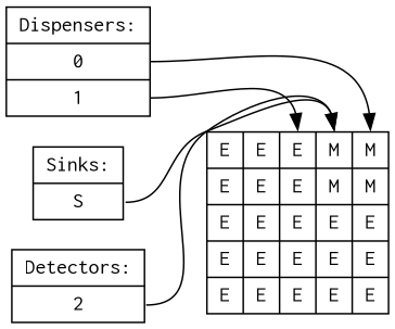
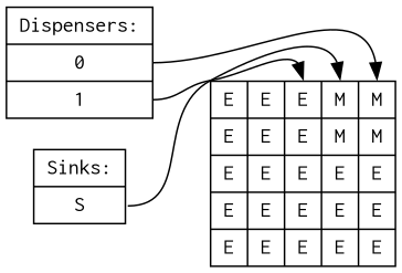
  digraph {
    rankdir=LR
    node [fontname=Inconsolata shape=record]
    edge [headport=f03]
    n1 [label="Dispensers:|<d5>0|<d2>1"]
    n2 [label="{<f00>E|<f01>E|<f02>E|<f03>M|<f04>M}|{<f10>E|<f11>E|<f12>E|<f13>M|<f14>M}|{<f20>E|<f21>E|<f22>E|<f23>E|<f24>E}|{<f30>E|<f31>E|<f32>E|<f33>E|<f34>E}|{<f40>E|<f41>E|<f42>E|<f43>E|<f44>E}"]
    n3 [label="Sinks:|<s3>S"]
-   n4 [label="Detectors:|<D03>2"]
    n1 -> n2 [headport=f04 tailport=d5]
    n1 -> n2 [headport=f02 tailport=d2]
    n3 -> n2 [tailport=s3]
-   n4 -> n2 [tailport=D03]
  }
